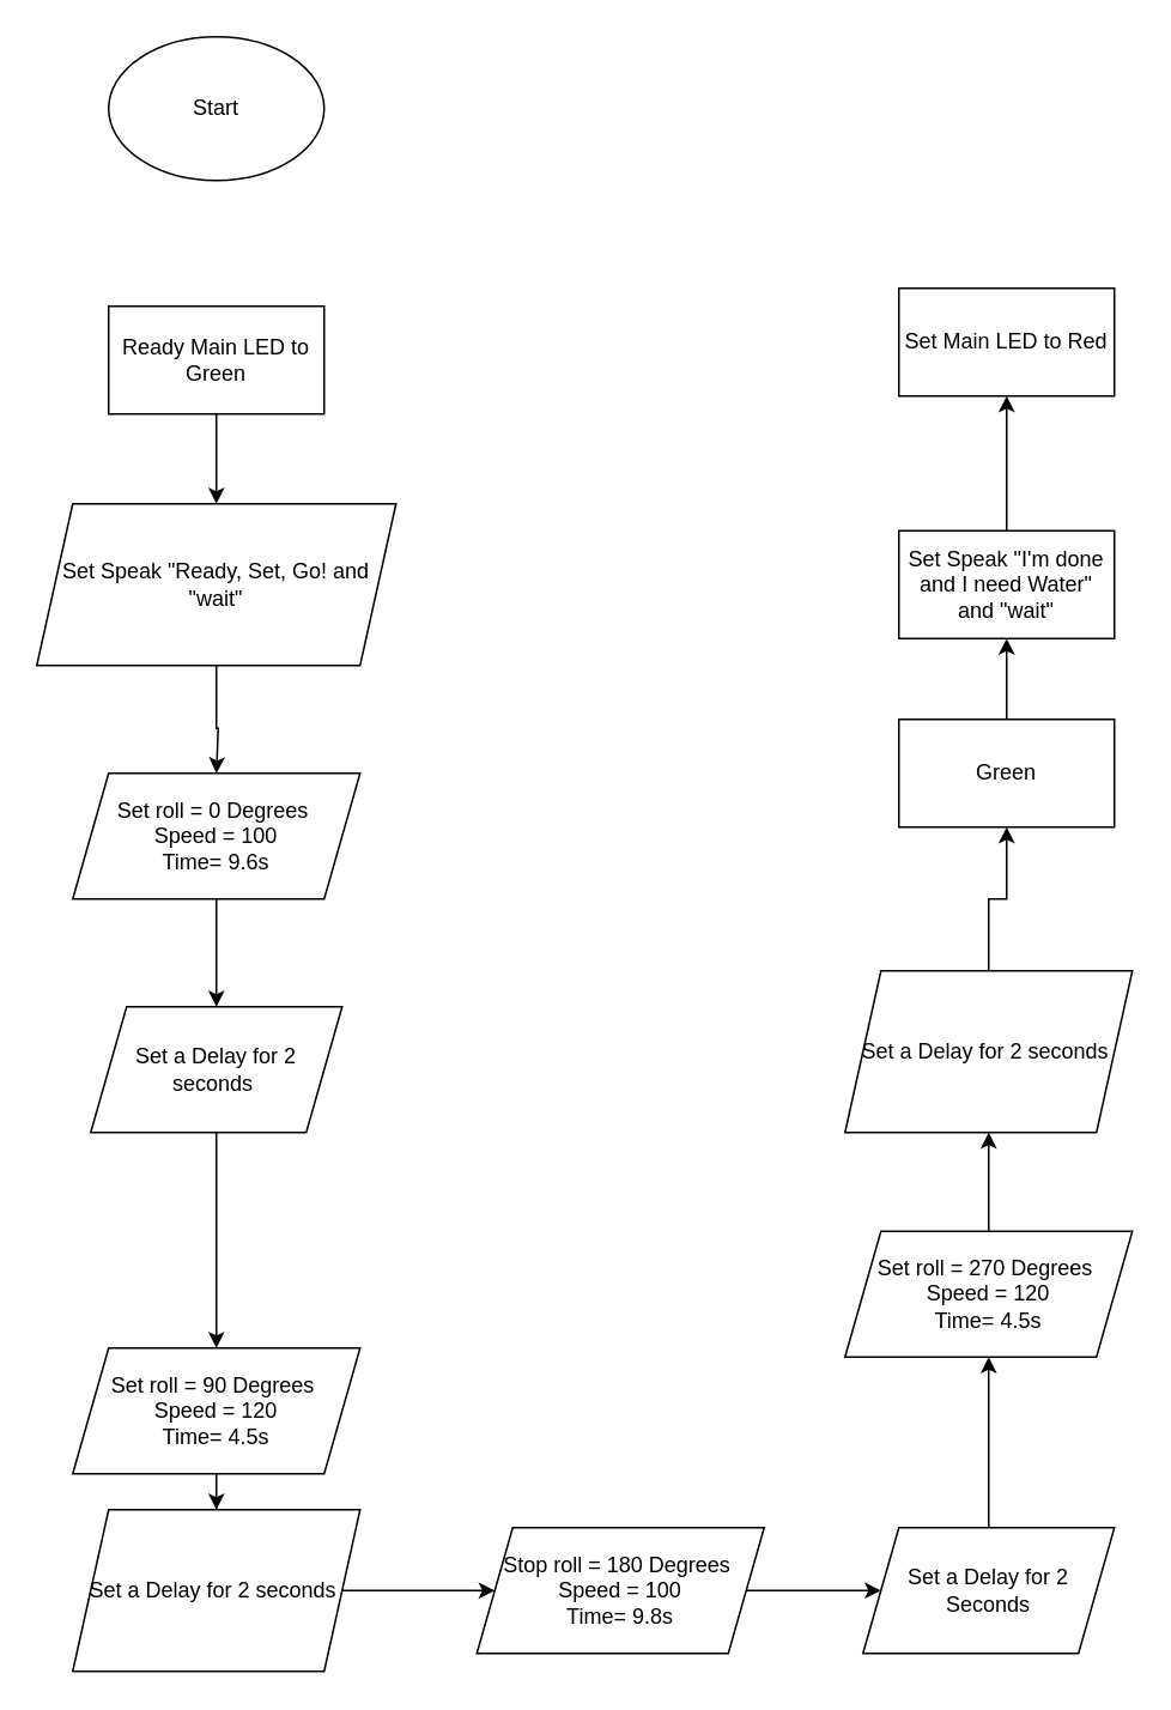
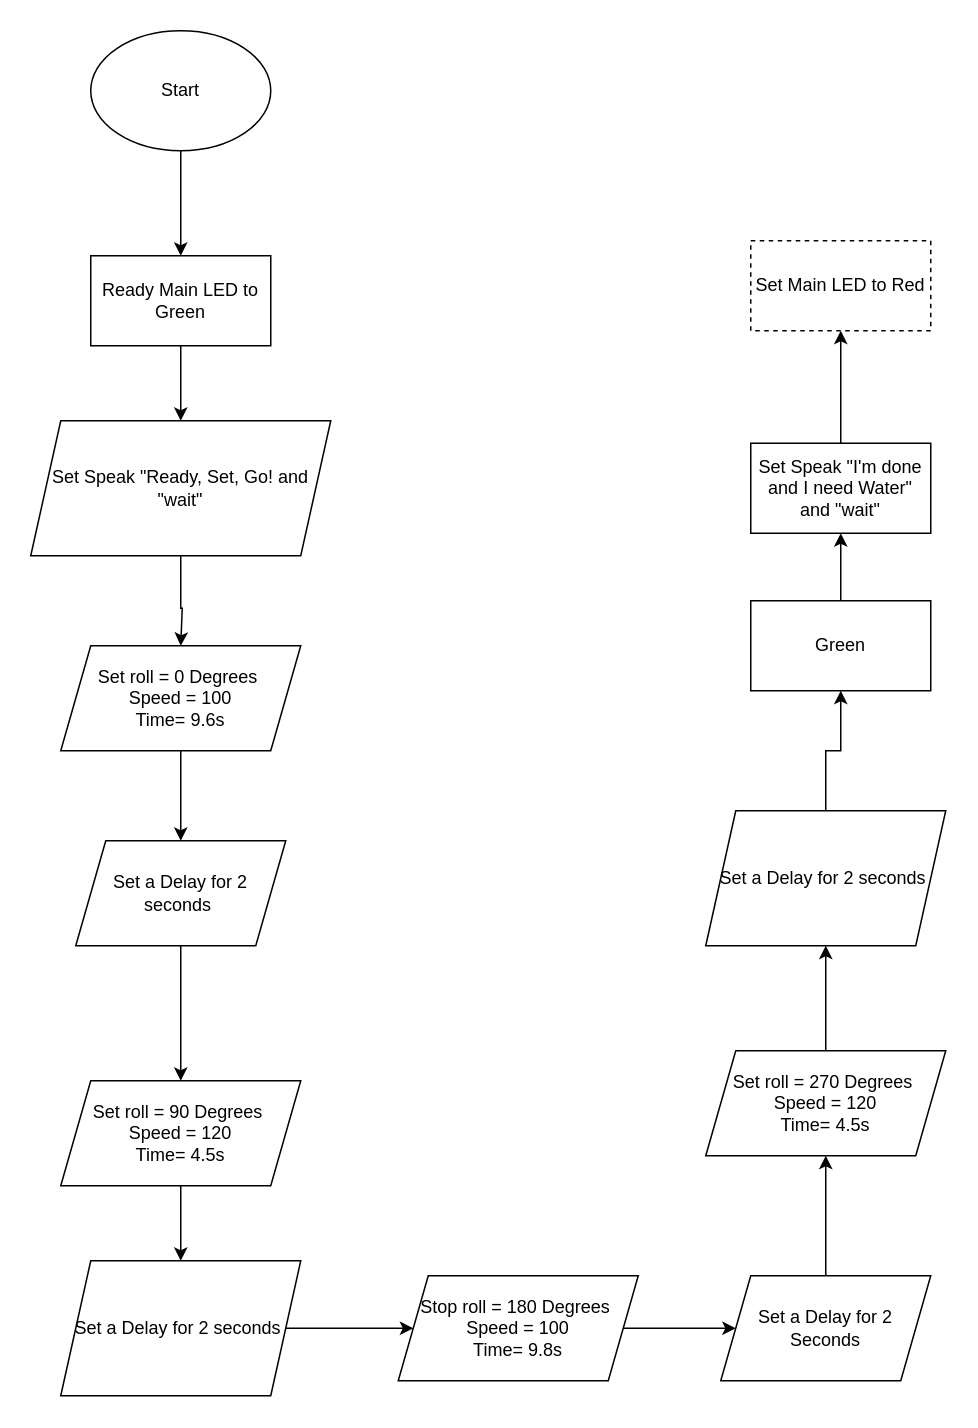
  <mxCell id="0" />
  <mxCell id="1" parent="0" />
+ <mxCell id="2" style="edgeStyle=orthogonalEdgeStyle;rounded=0;orthogonalLoop=1;jettySize=auto;html=1;entryX=0.5;entryY=0;entryDx=0;entryDy=0;" edge="1" parent="1" source="3" target="5"><mxGeometry relative="1" as="geometry"><mxPoint x="120" y="190" as="targetPoint" /></mxGeometry></mxCell>
  <mxCell id="3" value="Start" style="ellipse;whiteSpace=wrap;html=1;" vertex="1" parent="1"><mxGeometry x="60" y="20" width="120" height="80" as="geometry" /></mxCell>
  <mxCell id="4" style="edgeStyle=orthogonalEdgeStyle;rounded=0;orthogonalLoop=1;jettySize=auto;html=1;" edge="1" parent="1" source="5" target="7"><mxGeometry relative="1" as="geometry"><mxPoint x="120" y="320" as="targetPoint" /></mxGeometry></mxCell>
  <mxCell id="5" value="Ready Main LED to Green" style="rounded=0;whiteSpace=wrap;html=1;" vertex="1" parent="1"><mxGeometry x="60" y="170" width="120" height="60" as="geometry" /></mxCell>
  <mxCell id="6" style="edgeStyle=orthogonalEdgeStyle;rounded=0;orthogonalLoop=1;jettySize=auto;html=1;exitX=0.5;exitY=1;exitDx=0;exitDy=0;entryX=0.5;entryY=0;entryDx=0;entryDy=0;" edge="1" parent="1" source="7" target="11"><mxGeometry relative="1" as="geometry"><mxPoint x="120" y="440" as="targetPoint" /><Array as="points"><mxPoint x="120" y="405" /><mxPoint x="121" y="405" /></Array></mxGeometry></mxCell>
  <mxCell id="7" value="Set Speak &quot;Ready, Set, Go! and &quot;wait&quot;" style="shape=parallelogram;perimeter=parallelogramPerimeter;whiteSpace=wrap;html=1;fixedSize=1;" vertex="1" parent="1"><mxGeometry x="20" y="280" width="200" height="90" as="geometry" /></mxCell>
  <mxCell id="8" style="edgeStyle=orthogonalEdgeStyle;rounded=0;orthogonalLoop=1;jettySize=auto;html=1;entryX=0.5;entryY=0;entryDx=0;entryDy=0;" edge="1" parent="1" source="9" target="13"><mxGeometry relative="1" as="geometry"><mxPoint x="120" y="710" as="targetPoint" /></mxGeometry></mxCell>
  <mxCell id="9" value="Set a Delay for 2 seconds&amp;nbsp;" style="shape=parallelogram;perimeter=parallelogramPerimeter;whiteSpace=wrap;html=1;fixedSize=1;" vertex="1" parent="1"><mxGeometry x="50" y="560" width="140" height="70" as="geometry" /></mxCell>
  <mxCell id="10" style="edgeStyle=orthogonalEdgeStyle;rounded=0;orthogonalLoop=1;jettySize=auto;html=1;entryX=0.5;entryY=0;entryDx=0;entryDy=0;" edge="1" parent="1" source="11" target="9"><mxGeometry relative="1" as="geometry" /></mxCell>
  <mxCell id="11" value="Set roll = 0 Degrees&amp;nbsp;&lt;div&gt;Speed = 100&lt;/div&gt;&lt;div&gt;Time= 9.6s&lt;/div&gt;" style="shape=parallelogram;perimeter=parallelogramPerimeter;whiteSpace=wrap;html=1;fixedSize=1;" vertex="1" parent="1"><mxGeometry x="40" y="430" width="160" height="70" as="geometry" /></mxCell>
  <mxCell id="12" style="edgeStyle=orthogonalEdgeStyle;rounded=0;orthogonalLoop=1;jettySize=auto;html=1;entryX=0.5;entryY=0;entryDx=0;entryDy=0;" edge="1" parent="1" source="13" target="15"><mxGeometry relative="1" as="geometry" /></mxCell>
- <mxCell id="13" value="Set roll = 90 Degrees&amp;nbsp;&lt;div&gt;Speed = 120&lt;/div&gt;&lt;div&gt;Time= 4.5s&lt;/div&gt;" style="shape=parallelogram;perimeter=parallelogramPerimeter;whiteSpace=wrap;html=1;fixedSize=1;" vertex="1" parent="1"><mxGeometry x="40" y="750" width="160" height="70" as="geometry" /></mxCell>
+ <mxCell id="13" value="Set roll = 90 Degrees&amp;nbsp;&lt;div&gt;Speed = 120&lt;/div&gt;&lt;div&gt;Time= 4.5s&lt;/div&gt;" style="shape=parallelogram;perimeter=parallelogramPerimeter;whiteSpace=wrap;html=1;fixedSize=1;" vertex="1" parent="1"><mxGeometry x="40" y="720" width="160" height="70" as="geometry" /></mxCell>
  <mxCell id="14" style="edgeStyle=orthogonalEdgeStyle;rounded=0;orthogonalLoop=1;jettySize=auto;html=1;exitX=1;exitY=0.5;exitDx=0;exitDy=0;entryX=0;entryY=0.5;entryDx=0;entryDy=0;" edge="1" parent="1" source="15" target="17"><mxGeometry relative="1" as="geometry" /></mxCell>
  <mxCell id="15" value="Set a Delay for 2 seconds&amp;nbsp;" style="shape=parallelogram;perimeter=parallelogramPerimeter;whiteSpace=wrap;html=1;fixedSize=1;" vertex="1" parent="1"><mxGeometry x="40" y="840" width="160" height="90" as="geometry" /></mxCell>
  <mxCell id="16" style="edgeStyle=orthogonalEdgeStyle;rounded=0;orthogonalLoop=1;jettySize=auto;html=1;entryX=0;entryY=0.5;entryDx=0;entryDy=0;" edge="1" parent="1" source="17" target="19"><mxGeometry relative="1" as="geometry"><mxPoint x="490" y="885" as="targetPoint" /></mxGeometry></mxCell>
  <mxCell id="17" value="Stop roll = 180 Degrees&amp;nbsp;&lt;div&gt;Speed = 100&lt;/div&gt;&lt;div&gt;Time= 9.8s&lt;/div&gt;" style="shape=parallelogram;perimeter=parallelogramPerimeter;whiteSpace=wrap;html=1;fixedSize=1;" vertex="1" parent="1"><mxGeometry x="265" y="850" width="160" height="70" as="geometry" /></mxCell>
  <mxCell id="18" style="edgeStyle=orthogonalEdgeStyle;rounded=0;orthogonalLoop=1;jettySize=auto;html=1;entryX=0.5;entryY=1;entryDx=0;entryDy=0;" edge="1" parent="1" source="19" target="21"><mxGeometry relative="1" as="geometry" /></mxCell>
  <mxCell id="19" value="Set a Delay for 2 Seconds" style="shape=parallelogram;perimeter=parallelogramPerimeter;whiteSpace=wrap;html=1;fixedSize=1;" vertex="1" parent="1"><mxGeometry x="480" y="850" width="140" height="70" as="geometry" /></mxCell>
  <mxCell id="20" style="edgeStyle=orthogonalEdgeStyle;rounded=0;orthogonalLoop=1;jettySize=auto;html=1;entryX=0.5;entryY=1;entryDx=0;entryDy=0;" edge="1" parent="1" source="21" target="23"><mxGeometry relative="1" as="geometry" /></mxCell>
- <mxCell id="21" value="Set roll = 270 Degrees&amp;nbsp;&lt;div&gt;Speed = 120&lt;/div&gt;&lt;div&gt;Time= 4.5s&lt;/div&gt;" style="shape=parallelogram;perimeter=parallelogramPerimeter;whiteSpace=wrap;html=1;fixedSize=1;" vertex="1" parent="1"><mxGeometry x="470" y="685" width="160" height="70" as="geometry" /></mxCell>
+ <mxCell id="21" value="Set roll = 270 Degrees&amp;nbsp;&lt;div&gt;Speed = 120&lt;/div&gt;&lt;div&gt;Time= 4.5s&lt;/div&gt;" style="shape=parallelogram;perimeter=parallelogramPerimeter;whiteSpace=wrap;html=1;fixedSize=1;" vertex="1" parent="1"><mxGeometry x="470" y="700" width="160" height="70" as="geometry" /></mxCell>
  <mxCell id="22" style="edgeStyle=orthogonalEdgeStyle;rounded=0;orthogonalLoop=1;jettySize=auto;html=1;entryX=0.5;entryY=1;entryDx=0;entryDy=0;" edge="1" parent="1" source="23" target="25"><mxGeometry relative="1" as="geometry" /></mxCell>
  <mxCell id="23" value="Set a Delay for 2 seconds&amp;nbsp;" style="shape=parallelogram;perimeter=parallelogramPerimeter;whiteSpace=wrap;html=1;fixedSize=1;" vertex="1" parent="1"><mxGeometry x="470" y="540" width="160" height="90" as="geometry" /></mxCell>
  <mxCell id="24" style="edgeStyle=orthogonalEdgeStyle;rounded=0;orthogonalLoop=1;jettySize=auto;html=1;entryX=0.5;entryY=1;entryDx=0;entryDy=0;" edge="1" parent="1" source="25" target="27"><mxGeometry relative="1" as="geometry"><mxPoint x="560" y="380" as="targetPoint" /></mxGeometry></mxCell>
  <mxCell id="25" value="Green" style="rounded=0;whiteSpace=wrap;html=1;" vertex="1" parent="1"><mxGeometry x="500" y="400" width="120" height="60" as="geometry" /></mxCell>
  <mxCell id="26" style="edgeStyle=orthogonalEdgeStyle;rounded=0;orthogonalLoop=1;jettySize=auto;html=1;entryX=0.5;entryY=1;entryDx=0;entryDy=0;" edge="1" parent="1" source="27" target="28"><mxGeometry relative="1" as="geometry" /></mxCell>
  <mxCell id="27" value="Set Speak &quot;I'm done and I need Water&quot; and &quot;wait&quot;" style="rounded=0;whiteSpace=wrap;html=1;" vertex="1" parent="1"><mxGeometry x="500" y="295" width="120" height="60" as="geometry" /></mxCell>
- <mxCell id="28" value="Set Main LED to Red" style="rounded=0;whiteSpace=wrap;html=1;" vertex="1" parent="1"><mxGeometry x="500" y="160" width="120" height="60" as="geometry" /></mxCell>
+ <mxCell id="28" value="Set Main LED to Red" style="rounded=0;whiteSpace=wrap;html=1;dashed=1;" vertex="1" parent="1"><mxGeometry x="500" y="160" width="120" height="60" as="geometry" /></mxCell>
